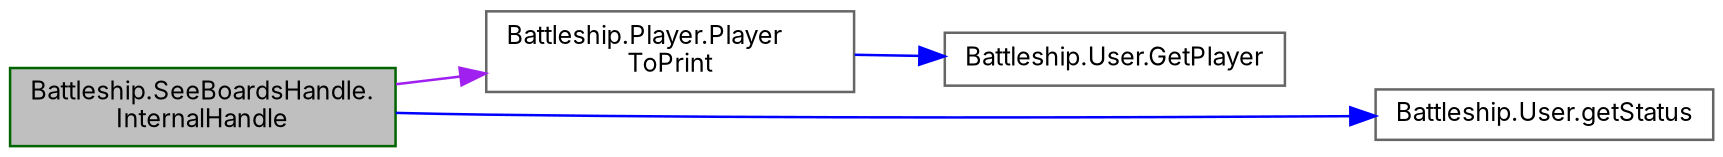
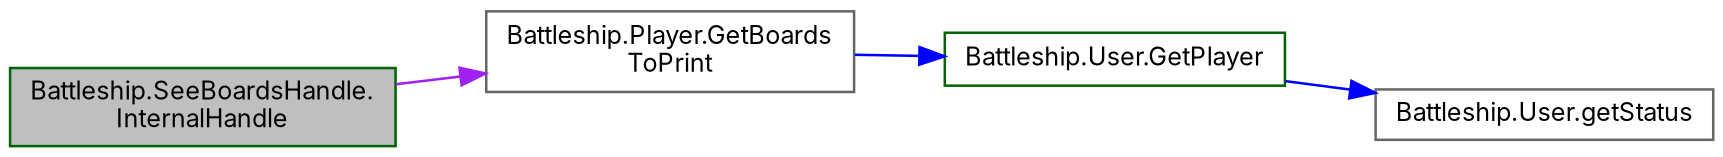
  digraph {
    fontname=Inter
    rankdir=LR
    node [color=darkgreen fillcolor=white fontname=Inter fontsize=10 shape=record style=filled]
    edge [color=blue fontname=Inter fontsize=10 labelfontname=Helvetica labelfontsize=10 style=solid]
    n1 [fillcolor=grey75 fontcolor=black height=0.2 label="Battleship.SeeBoardsHandle.\lInternalHandle" width=0.4]
-   n2 [color=gray40 height=0.2 label="Battleship.Player.Player\lToPrint" width=0.4]
+   n2 [color=gray40 height=0.2 label="Battleship.Player.GetBoards\lToPrint" width=0.4]
    n3 [color=gray40 height=0.2 label="Battleship.User.getStatus" width=0.4]
-   n4 [color=gray40 height=0.2 label="Battleship.User.GetPlayer" width=0.4]
+   n4 [height=0.2 label="Battleship.User.GetPlayer" width=0.4]
    n1 -> n2 [color=purple]
-   n1 -> n3
+   n4 -> n3
    n2 -> n4
  }
